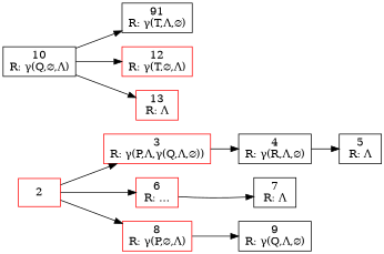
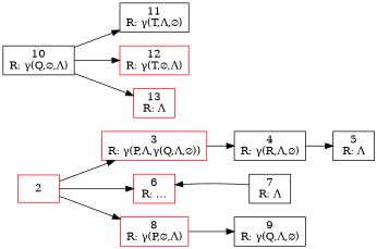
  digraph {
    rankdir=LR
    node [shape=rect]
    n1 [color=red label="2\n"]
    n2 [color=red label="3\nR: γ(P,Λ,γ(Q,Λ,∅))"]
    n3 [color=red label="6\nR: ..."]
    n4 [color=red label="8\nR: γ(P,∅,Λ)"]
    n5 [label="4\nR: γ(R,Λ,∅)"]
    n6 [label="7\nR: Λ"]
    n7 [label="9\nR: γ(Q,Λ,∅)"]
    n8 [label="5\nR: Λ"]
    n9 [label="10\nR: γ(Q,∅,Λ)"]
-   n10 [label="91\nR: γ(T,Λ,∅)"]
+   n10 [label="11\nR: γ(T,Λ,∅)"]
    n11 [color=red label="12\nR: γ(T,∅,Λ)"]
    n12 [color=red label="13\nR: Λ"]
    n1 -> n2
    n1 -> n3
    n1 -> n4
    n2 -> n5
-   n3 -> n6
+   n6 -> n3
    n4 -> n7
    n5 -> n8
    n9 -> n10
    n9 -> n11
    n9 -> n12
  }
